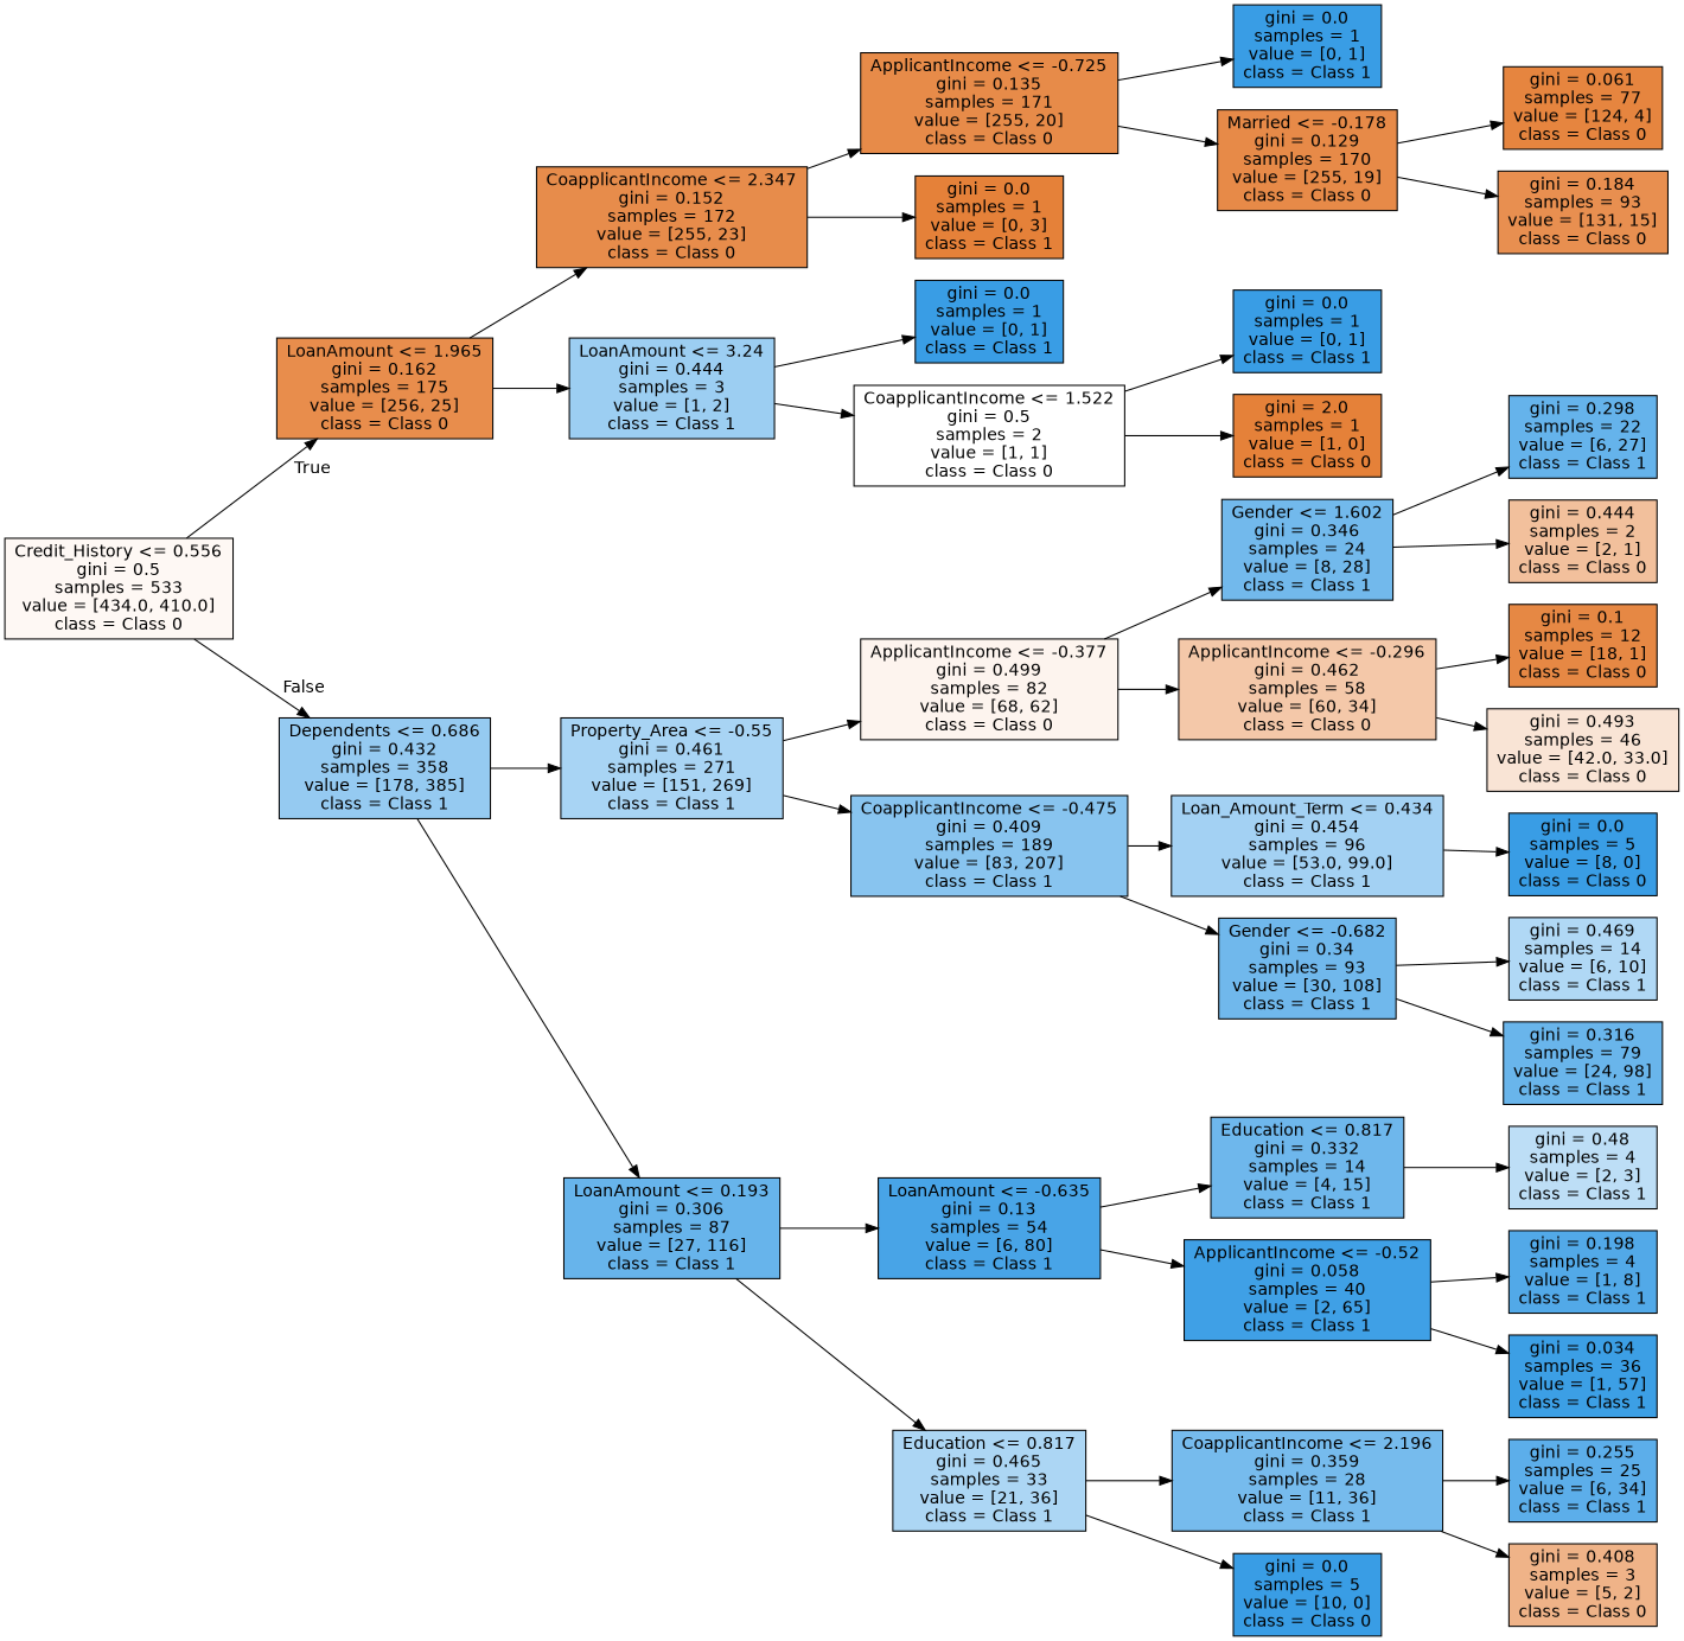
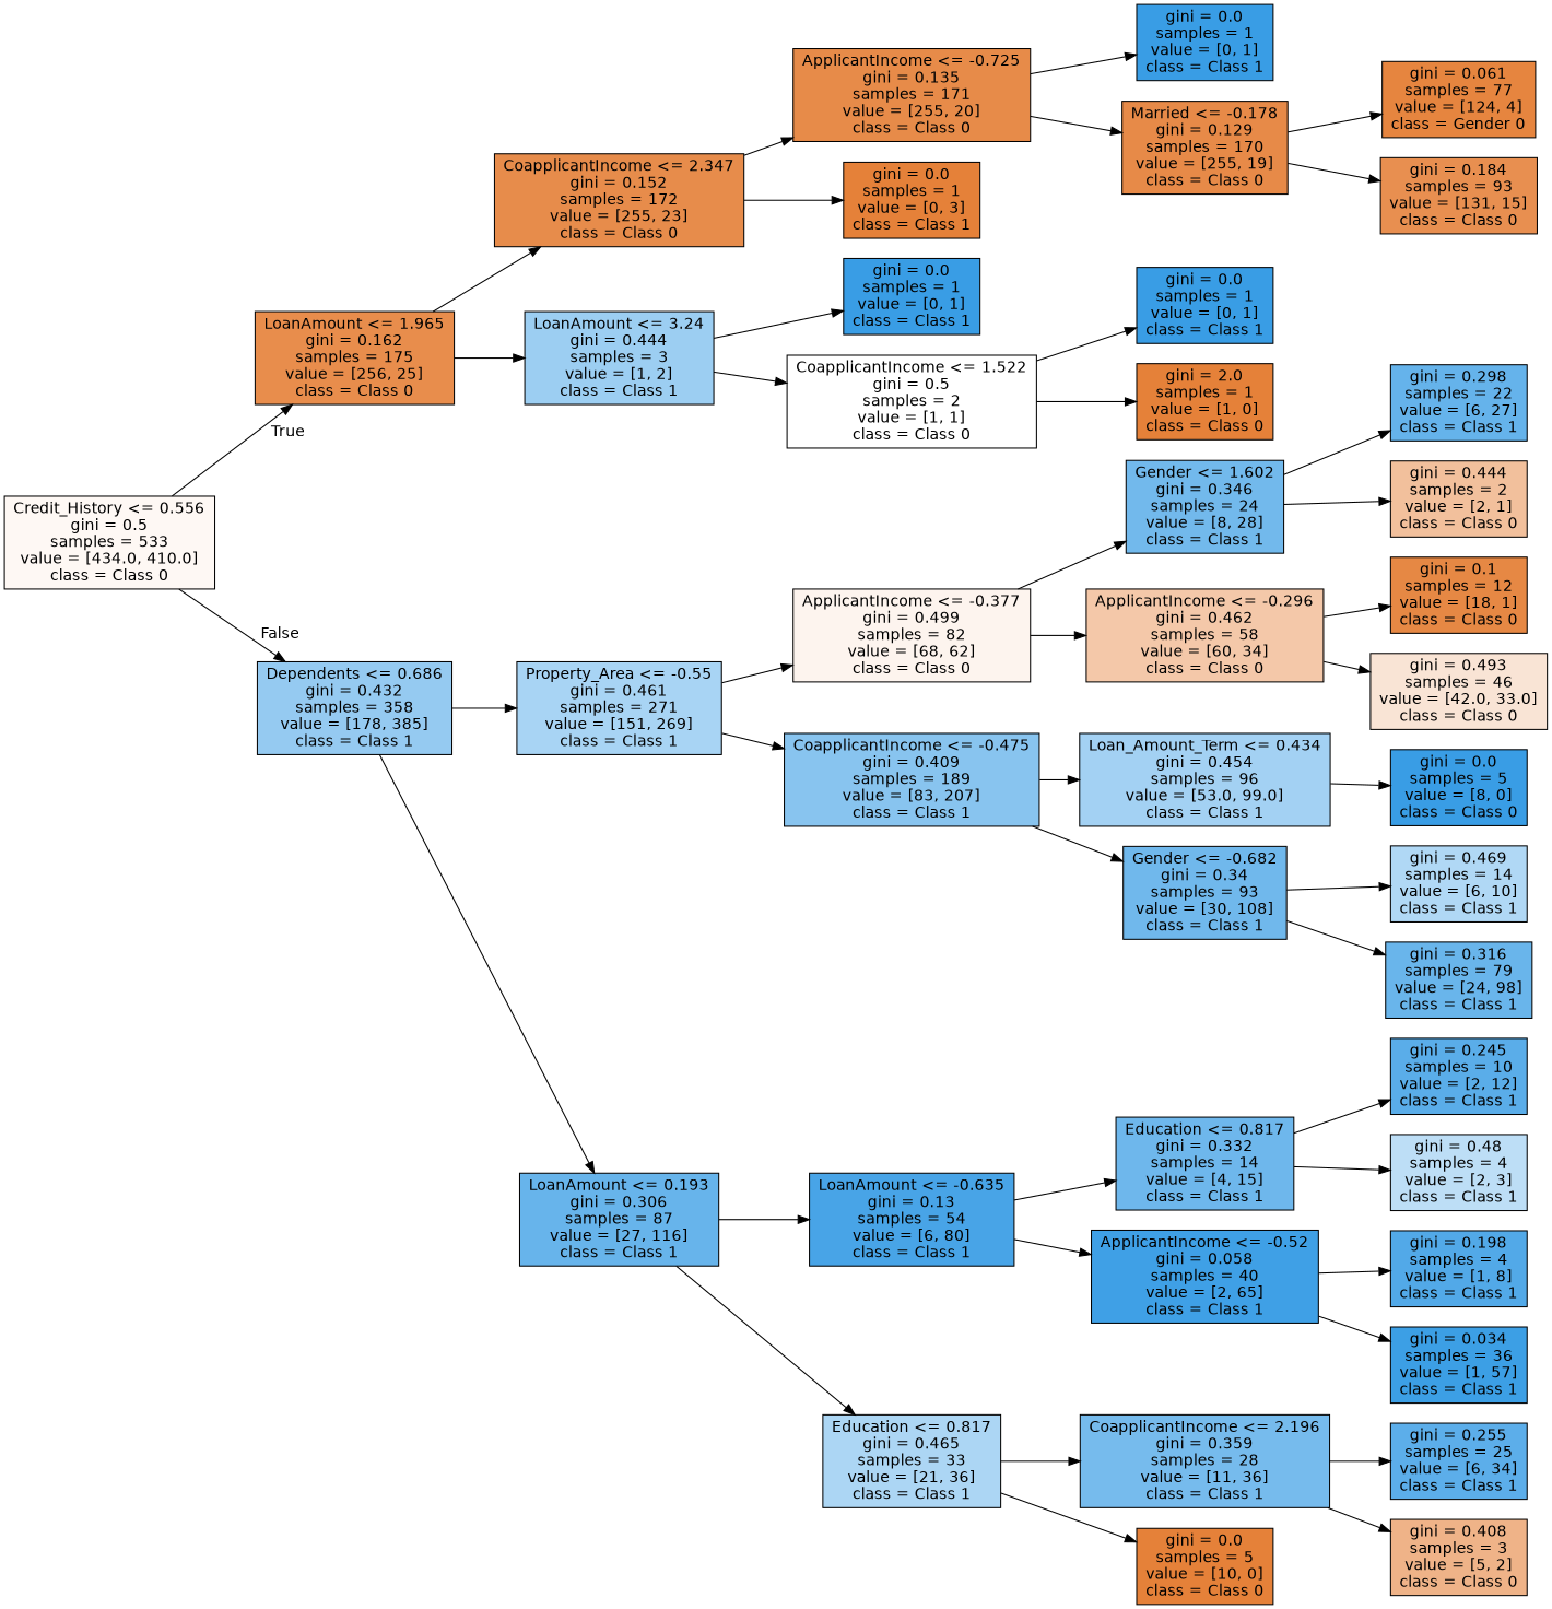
  digraph {
    fontname="DejaVu Sans"
    rankdir=LR
    node [color=black fillcolor="#399de5" fontname="DejaVu Sans" shape=box style=filled]
    edge [fontname="DejaVu Sans"]
    n1 [fillcolor="#fef8f4" label="Credit_History <= 0.556\ngini = 0.5\nsamples = 533\nvalue = [434.0, 410.0]\nclass = Class 0"]
    n2 [fillcolor="#e88d4c" label="LoanAmount <= 1.965\ngini = 0.162\nsamples = 175\nvalue = [256, 25]\nclass = Class 0"]
    n3 [fillcolor="#95caf1" label="Dependents <= 0.686\ngini = 0.432\nsamples = 358\nvalue = [178, 385]\nclass = Class 1"]
    n4 [fillcolor="#e78c4b" label="CoapplicantIncome <= 2.347\ngini = 0.152\nsamples = 172\nvalue = [255, 23]\nclass = Class 0"]
    n5 [fillcolor="#9ccef2" label="LoanAmount <= 3.24\ngini = 0.444\nsamples = 3\nvalue = [1, 2]\nclass = Class 1"]
    n6 [fillcolor="#a8d4f4" label="Property_Area <= -0.55\ngini = 0.461\nsamples = 271\nvalue = [151, 269]\nclass = Class 1"]
    n7 [fillcolor="#67b4eb" label="LoanAmount <= 0.193\ngini = 0.306\nsamples = 87\nvalue = [27, 116]\nclass = Class 1"]
    n8 [fillcolor="#e78b49" label="ApplicantIncome <= -0.725\ngini = 0.135\nsamples = 171\nvalue = [255, 20]\nclass = Class 0"]
    n9 [fillcolor="#e58139" label="gini = 0.0\nsamples = 1\nvalue = [0, 3]\nclass = Class 1"]
    n10 [label="gini = 0.0\nsamples = 1\nvalue = [0, 1]\nclass = Class 1"]
    n11 [fillcolor="#ffffff" label="CoapplicantIncome <= 1.522\ngini = 0.5\nsamples = 2\nvalue = [1, 1]\nclass = Class 0"]
    n12 [label="gini = 0.0\nsamples = 1\nvalue = [0, 1]\nclass = Class 1"]
    n13 [fillcolor="#e78a48" label="Married <= -0.178\ngini = 0.129\nsamples = 170\nvalue = [255, 19]\nclass = Class 0"]
-   n14 [fillcolor="#e6853f" label="gini = 0.061\nsamples = 77\nvalue = [124, 4]\nclass = Class 0"]
+   n14 [fillcolor="#e6853f" label="gini = 0.061\nsamples = 77\nvalue = [124, 4]\nclass = Gender 0"]
    n15 [fillcolor="#e88f50" label="gini = 0.184\nsamples = 93\nvalue = [131, 15]\nclass = Class 0"]
    n16 [label="gini = 0.0\nsamples = 1\nvalue = [0, 1]\nclass = Class 1"]
    n17 [fillcolor="#e58139" label="gini = 2.0\nsamples = 1\nvalue = [1, 0]\nclass = Class 0"]
    n18 [fillcolor="#fdf4ee" label="ApplicantIncome <= -0.377\ngini = 0.499\nsamples = 82\nvalue = [68, 62]\nclass = Class 0"]
    n19 [fillcolor="#88c4ef" label="CoapplicantIncome <= -0.475\ngini = 0.409\nsamples = 189\nvalue = [83, 207]\nclass = Class 1"]
    n20 [fillcolor="#48a4e7" label="LoanAmount <= -0.635\ngini = 0.13\nsamples = 54\nvalue = [6, 80]\nclass = Class 1"]
    n21 [fillcolor="#acd6f4" label="Education <= 0.817\ngini = 0.465\nsamples = 33\nvalue = [21, 36]\nclass = Class 1"]
    n22 [fillcolor="#72b9ec" label="Gender <= 1.602\ngini = 0.346\nsamples = 24\nvalue = [8, 28]\nclass = Class 1"]
    n23 [fillcolor="#f4c8a9" label="ApplicantIncome <= -0.296\ngini = 0.462\nsamples = 58\nvalue = [60, 34]\nclass = Class 0"]
    n24 [fillcolor="#a3d1f3" label="Loan_Amount_Term <= 0.434\ngini = 0.454\nsamples = 96\nvalue = [53.0, 99.0]\nclass = Class 1"]
    n25 [fillcolor="#70b8ec" label="Gender <= -0.682\ngini = 0.34\nsamples = 93\nvalue = [30, 108]\nclass = Class 1"]
    n26 [fillcolor="#65b3eb" label="gini = 0.298\nsamples = 22\nvalue = [6, 27]\nclass = Class 1"]
    n27 [fillcolor="#f2c09c" label="gini = 0.444\nsamples = 2\nvalue = [2, 1]\nclass = Class 0"]
    n28 [fillcolor="#e68844" label="gini = 0.1\nsamples = 12\nvalue = [18, 1]\nclass = Class 0"]
    n29 [fillcolor="#f9e4d5" label="gini = 0.493\nsamples = 46\nvalue = [42.0, 33.0]\nclass = Class 0"]
    n30 [label="gini = 0.0\nsamples = 5\nvalue = [8, 0]\nclass = Class 0"]
    n31 [fillcolor="#b0d8f5" label="gini = 0.469\nsamples = 14\nvalue = [6, 10]\nclass = Class 1"]
    n32 [fillcolor="#69b5eb" label="gini = 0.316\nsamples = 79\nvalue = [24, 98]\nclass = Class 1"]
    n33 [fillcolor="#6eb7ec" label="Education <= 0.817\ngini = 0.332\nsamples = 14\nvalue = [4, 15]\nclass = Class 1"]
    n34 [fillcolor="#3fa0e6" label="ApplicantIncome <= -0.52\ngini = 0.058\nsamples = 40\nvalue = [2, 65]\nclass = Class 1"]
    n35 [fillcolor="#76bbed" label="CoapplicantIncome <= 2.196\ngini = 0.359\nsamples = 28\nvalue = [11, 36]\nclass = Class 1"]
-   n36 [label="gini = 0.0\nsamples = 5\nvalue = [10, 0]\nclass = Class 0"]
+   n36 [fillcolor="#e58139" label="gini = 0.0\nsamples = 5\nvalue = [10, 0]\nclass = Class 0"]
+   n37 [fillcolor="#5aade9" label="gini = 0.245\nsamples = 10\nvalue = [2, 12]\nclass = Class 1"]
    n38 [fillcolor="#bddef6" label="gini = 0.48\nsamples = 4\nvalue = [2, 3]\nclass = Class 1"]
    n39 [fillcolor="#52a9e8" label="gini = 0.198\nsamples = 4\nvalue = [1, 8]\nclass = Class 1"]
    n40 [fillcolor="#3c9fe5" label="gini = 0.034\nsamples = 36\nvalue = [1, 57]\nclass = Class 1"]
    n41 [fillcolor="#5caeea" label="gini = 0.255\nsamples = 25\nvalue = [6, 34]\nclass = Class 1"]
    n42 [fillcolor="#efb388" label="gini = 0.408\nsamples = 3\nvalue = [5, 2]\nclass = Class 0"]
    n1 -> n2 [headlabel=True labelangle=45 labeldistance=2.5]
    n1 -> n3 [headlabel=False labelangle=-45 labeldistance=2.5]
    n2 -> n4
    n2 -> n5
    n3 -> n6
    n3 -> n7
    n4 -> n8
    n4 -> n9
    n5 -> n10
    n5 -> n11
    n6 -> n18
    n6 -> n19
    n7 -> n20
    n7 -> n21
    n8 -> n12
    n8 -> n13
    n11 -> n16
    n11 -> n17
    n13 -> n14
    n13 -> n15
    n18 -> n22
    n18 -> n23
    n19 -> n24
    n19 -> n25
    n20 -> n33
    n20 -> n34
    n21 -> n35
    n21 -> n36
    n22 -> n26
    n22 -> n27
    n23 -> n28
    n23 -> n29
    n24 -> n30
    n25 -> n31
    n25 -> n32
+   n33 -> n37
    n33 -> n38
    n34 -> n39
    n34 -> n40
    n35 -> n41
    n35 -> n42
  }
